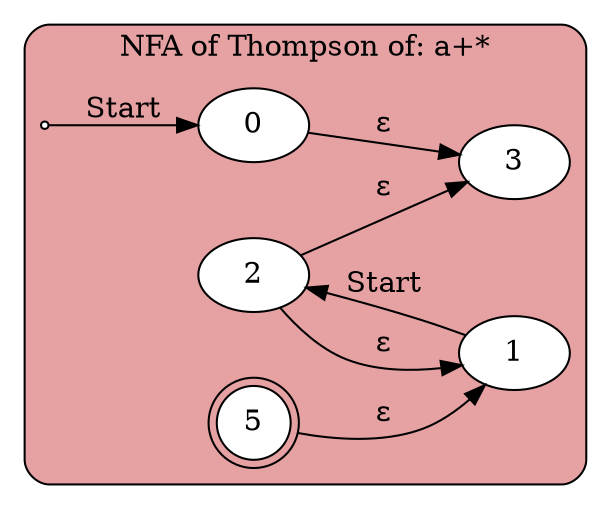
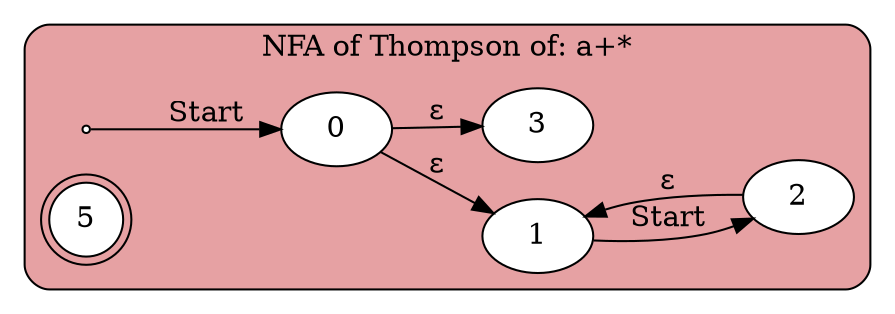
  digraph {
    rankdir=LR
    node [color="#000000" fillcolor=white shape=oval style="rounded,filled"]
    qi [shape=point]
    0
    5 [shape=doublecircle]
    1
    3
    2
    subgraph cluster_1 {
      color="#000000"
      fillcolor="0.995 0.3 0.9"
      label="NFA of Thompson of: a+*"
      style="rounded,filled"
      qi
      0
      5
      1
      3
      2
    }
    qi -> 0 [label=Start]
-   5 -> 1 [label="&epsilon;"]
+   0 -> 1 [label="&epsilon;"]
    0 -> 3 [label="&epsilon;"]
    1 -> 2 [label=Start]
    2 -> 1 [label="&epsilon;"]
-   2 -> 3 [label="&epsilon;"]
  }
